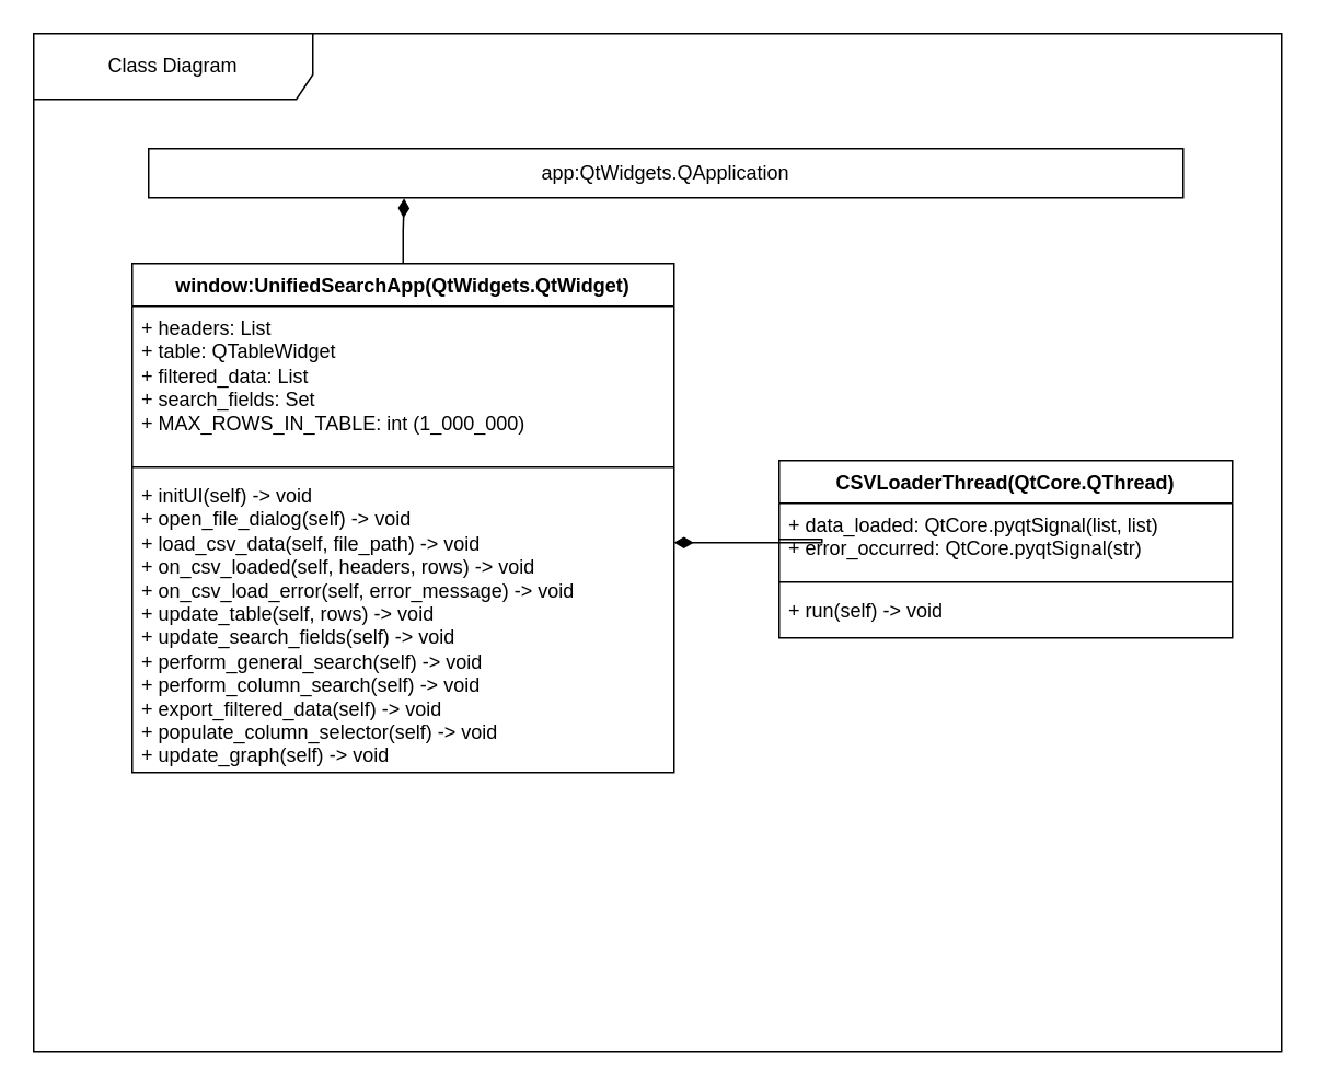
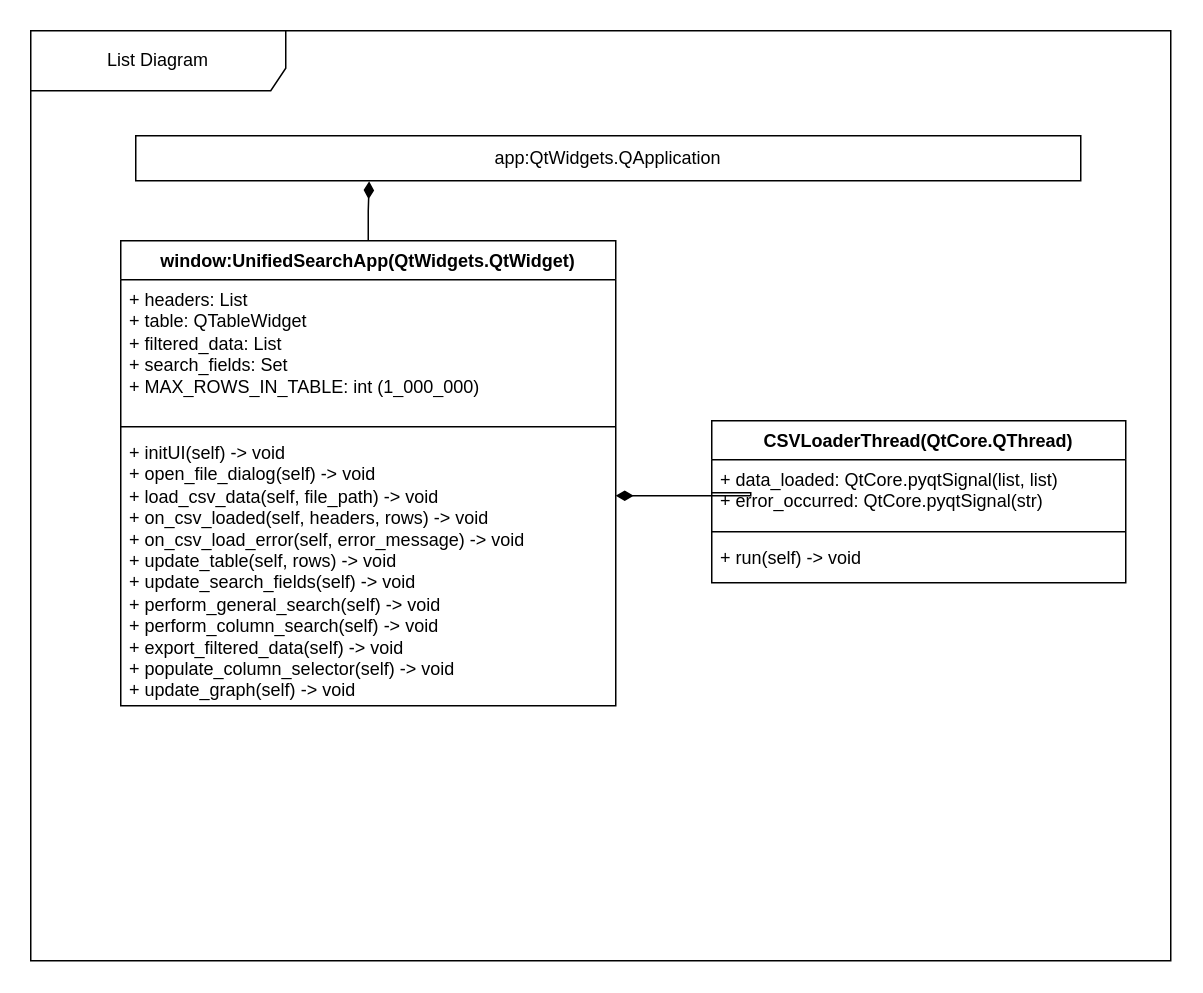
  <mxCell id="0" />
  <mxCell id="1" parent="0" />
  <mxCell id="2" value="window:UnifiedSearchApp(QtWidgets.QtWidget)" style="swimlane;fontStyle=1;align=center;verticalAlign=top;childLayout=stackLayout;horizontal=1;startSize=26;horizontalStack=0;resizeParent=1;resizeParentMax=0;resizeLast=0;collapsible=1;marginBottom=0;whiteSpace=wrap;html=1;" parent="1" vertex="1"><mxGeometry x="80" y="160" width="330" height="310" as="geometry" /></mxCell>
  <mxCell id="3" value="&lt;div&gt;+&amp;nbsp;headers: List&lt;/div&gt;+ table: QTableWidget&lt;div&gt;+ filtered_data: List&lt;/div&gt;&lt;div&gt;+&amp;nbsp;search_fields: Set&lt;/div&gt;&lt;div&gt;&lt;div&gt;+&amp;nbsp;MAX_ROWS_IN_TABLE: int (1_000_000)&lt;/div&gt;&lt;/div&gt;" style="text;strokeColor=none;fillColor=none;align=left;verticalAlign=top;spacingLeft=4;spacingRight=4;overflow=hidden;rotatable=0;points=[[0,0.5],[1,0.5]];portConstraint=eastwest;whiteSpace=wrap;html=1;" parent="2" vertex="1"><mxGeometry y="26" width="330" height="94" as="geometry" /></mxCell>
  <mxCell id="4" value="" style="line;strokeWidth=1;fillColor=none;align=left;verticalAlign=middle;spacingTop=-1;spacingLeft=3;spacingRight=3;rotatable=0;labelPosition=right;points=[];portConstraint=eastwest;strokeColor=inherit;" parent="2" vertex="1"><mxGeometry y="120" width="330" height="8" as="geometry" /></mxCell>
  <mxCell id="5" value="&lt;div&gt;+ initUI(self) -&amp;gt; void&lt;/div&gt;&lt;div&gt;+&amp;nbsp;open_file_dialog(self) -&amp;gt; void&lt;/div&gt;&lt;div&gt;+&amp;nbsp;load_csv_data(self, file_path)&amp;nbsp;-&amp;gt; void&lt;br&gt;+&amp;nbsp;on_csv_loaded(self, headers, rows) -&amp;gt; void&lt;/div&gt;&lt;div&gt;+ on_csv_load_error(self, error_message)&lt;span style=&quot;background-color: initial;&quot;&gt;&amp;nbsp;&lt;/span&gt;&lt;span style=&quot;background-color: initial;&quot;&gt;-&amp;gt; void&lt;/span&gt;&lt;/div&gt;&lt;div&gt;+&amp;nbsp;update_table(self, rows) -&amp;gt; void&lt;/div&gt;&lt;div&gt;+&amp;nbsp;update_search_fields(self)&lt;span style=&quot;background-color: initial;&quot;&gt;&amp;nbsp;&lt;/span&gt;&lt;span style=&quot;background-color: initial;&quot;&gt;-&amp;gt; void&lt;/span&gt;&lt;/div&gt;&lt;div&gt;+&amp;nbsp;perform_general_search(self)&lt;span style=&quot;background-color: initial;&quot;&gt;&amp;nbsp;&lt;/span&gt;&lt;span style=&quot;background-color: initial;&quot;&gt;-&amp;gt; void&lt;/span&gt;&lt;/div&gt;&lt;div&gt;+&amp;nbsp;perform_column_search(self)&lt;span style=&quot;background-color: initial;&quot;&gt;&amp;nbsp;&lt;/span&gt;&lt;span style=&quot;background-color: initial;&quot;&gt;-&amp;gt; void&lt;/span&gt;&lt;/div&gt;&lt;div&gt;+ export_filtered_data(self)&lt;span style=&quot;background-color: initial;&quot;&gt;&amp;nbsp;&lt;/span&gt;&lt;span style=&quot;background-color: initial;&quot;&gt;-&amp;gt; void&lt;/span&gt;&lt;br&gt;&lt;/div&gt;&lt;div&gt;+&amp;nbsp;populate_column_selector(self)&lt;span style=&quot;background-color: initial;&quot;&gt;&amp;nbsp;&lt;/span&gt;&lt;span style=&quot;background-color: initial;&quot;&gt;-&amp;gt; void&lt;/span&gt;&lt;/div&gt;&lt;div&gt;+&amp;nbsp;update_graph(self)&lt;span style=&quot;background-color: initial;&quot;&gt;&amp;nbsp;&lt;/span&gt;&lt;span style=&quot;background-color: initial;&quot;&gt;-&amp;gt; void&lt;/span&gt;&lt;/div&gt;&lt;div&gt;&lt;br&gt;&lt;/div&gt;" style="text;strokeColor=none;fillColor=none;align=left;verticalAlign=top;spacingLeft=4;spacingRight=4;overflow=hidden;rotatable=0;points=[[0,0.5],[1,0.5]];portConstraint=eastwest;whiteSpace=wrap;html=1;labelBackgroundColor=none;" parent="2" vertex="1"><mxGeometry y="128" width="330" height="182" as="geometry" /></mxCell>
  <mxCell id="6" value="app:QtWidgets.QApplication" style="rounded=0;whiteSpace=wrap;html=1;" parent="1" vertex="1"><mxGeometry x="90" y="90" width="630" height="30" as="geometry" /></mxCell>
  <mxCell id="7" style="edgeStyle=orthogonalEdgeStyle;rounded=0;orthogonalLoop=1;jettySize=auto;html=1;entryX=0.247;entryY=1.012;entryDx=0;entryDy=0;entryPerimeter=0;endArrow=diamondThin;endFill=1;strokeWidth=1;endSize=9;startSize=9;" parent="1" source="2" target="6" edge="1"><mxGeometry relative="1" as="geometry" /></mxCell>
  <mxCell id="8" value="CSVLoaderThread(QtCore.QThread)" style="swimlane;fontStyle=1;align=center;verticalAlign=top;childLayout=stackLayout;horizontal=1;startSize=26;horizontalStack=0;resizeParent=1;resizeParentMax=0;resizeLast=0;collapsible=1;marginBottom=0;whiteSpace=wrap;html=1;" parent="1" vertex="1"><mxGeometry x="474" y="280" width="276" height="108" as="geometry" /></mxCell>
  <mxCell id="9" value="&lt;div&gt;+&amp;nbsp;data_loaded: QtCore.pyqtSignal(list, list)&lt;/div&gt;&lt;div&gt;+&amp;nbsp;error_occurred: QtCore.pyqtSignal(str)&lt;/div&gt;" style="text;strokeColor=none;fillColor=none;align=left;verticalAlign=top;spacingLeft=4;spacingRight=4;overflow=hidden;rotatable=0;points=[[0,0.5],[1,0.5]];portConstraint=eastwest;whiteSpace=wrap;html=1;" parent="8" vertex="1"><mxGeometry y="26" width="276" height="44" as="geometry" /></mxCell>
  <mxCell id="10" value="" style="line;strokeWidth=1;fillColor=none;align=left;verticalAlign=middle;spacingTop=-1;spacingLeft=3;spacingRight=3;rotatable=0;labelPosition=right;points=[];portConstraint=eastwest;strokeColor=inherit;" parent="8" vertex="1"><mxGeometry y="70" width="276" height="8" as="geometry" /></mxCell>
  <mxCell id="11" value="&lt;div&gt;+ run(self) -&amp;gt; void&lt;br&gt;&lt;/div&gt;" style="text;strokeColor=none;fillColor=none;align=left;verticalAlign=top;spacingLeft=4;spacingRight=4;overflow=hidden;rotatable=0;points=[[0,0.5],[1,0.5]];portConstraint=eastwest;whiteSpace=wrap;html=1;labelBackgroundColor=none;" parent="8" vertex="1"><mxGeometry y="78" width="276" height="30" as="geometry" /></mxCell>
  <mxCell id="12" style="edgeStyle=orthogonalEdgeStyle;rounded=0;orthogonalLoop=1;jettySize=auto;html=1;endArrow=none;endFill=0;startArrow=diamondThin;startFill=1;startSize=9;endSize=9;entryX=0;entryY=0.5;entryDx=0;entryDy=0;" parent="1" source="5" target="9" edge="1"><mxGeometry relative="1" as="geometry"><Array as="points"><mxPoint x="500" y="330" /></Array></mxGeometry></mxCell>
- <mxCell id="13" value="Class Diagram" style="shape=umlFrame;whiteSpace=wrap;html=1;pointerEvents=0;width=170;height=40;" vertex="1" parent="1"><mxGeometry x="20" y="20" width="760" height="620" as="geometry" /></mxCell>
+ <mxCell id="13" value="List Diagram" style="shape=umlFrame;whiteSpace=wrap;html=1;pointerEvents=0;width=170;height=40;" vertex="1" parent="1"><mxGeometry x="20" y="20" width="760" height="620" as="geometry" /></mxCell>
